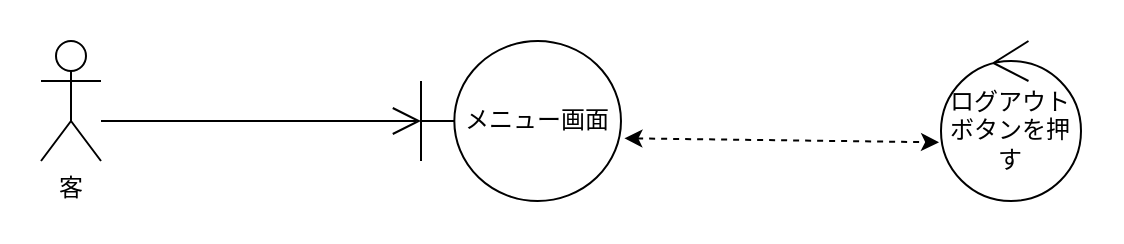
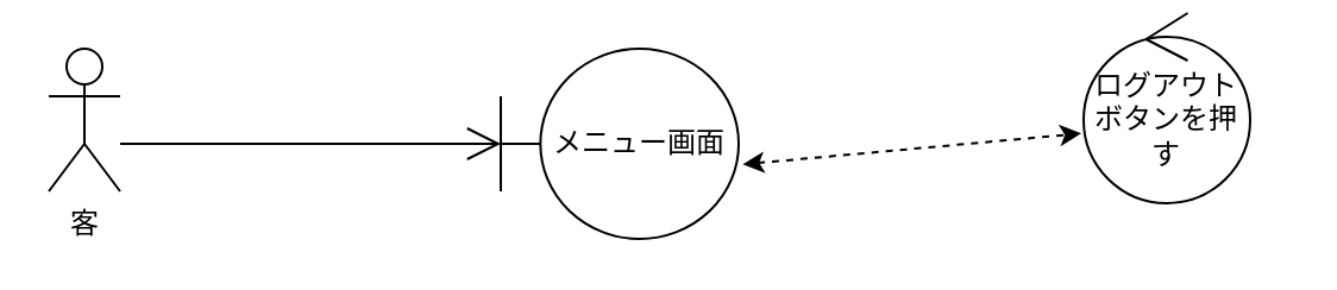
  <mxCell id="0" />
  <mxCell id="1" parent="0" />
  <mxCell id="2" value="客" style="shape=umlActor;verticalLabelPosition=bottom;verticalAlign=top;html=1;" vertex="1" parent="1"><mxGeometry x="20" y="20" width="30" height="60" as="geometry" /></mxCell>
  <mxCell id="3" value="" style="endArrow=open;endFill=1;endSize=12;html=1;rounded=0;" edge="1" parent="1"><mxGeometry width="160" relative="1" as="geometry"><mxPoint x="50" y="60" as="sourcePoint" /><mxPoint x="210" y="60" as="targetPoint" /></mxGeometry></mxCell>
  <mxCell id="4" value="メニュー画面" style="shape=umlBoundary;whiteSpace=wrap;html=1;" vertex="1" parent="1"><mxGeometry x="210" y="20" width="100" height="80" as="geometry" /></mxCell>
- <mxCell id="5" value="ログアウトボタンを押す" style="ellipse;shape=umlControl;whiteSpace=wrap;html=1;" vertex="1" parent="1"><mxGeometry x="470" y="20" width="70" height="80" as="geometry" /></mxCell>
+ <mxCell id="5" value="ログアウトボタンを押す" style="ellipse;shape=umlControl;whiteSpace=wrap;html=1;" vertex="1" parent="1"><mxGeometry x="455" y="5" width="70" height="80" as="geometry" /></mxCell>
  <mxCell id="6" value="" style="endArrow=classic;startArrow=classic;html=1;rounded=0;entryX=-0.014;entryY=0.633;entryDx=0;entryDy=0;entryPerimeter=0;exitX=1.017;exitY=0.608;exitDx=0;exitDy=0;exitPerimeter=0;dashed=1;" edge="1" parent="1" source="4" target="5"><mxGeometry width="50" height="50" relative="1" as="geometry"><mxPoint x="355" y="85" as="sourcePoint" /><mxPoint x="405" y="35" as="targetPoint" /></mxGeometry></mxCell>
